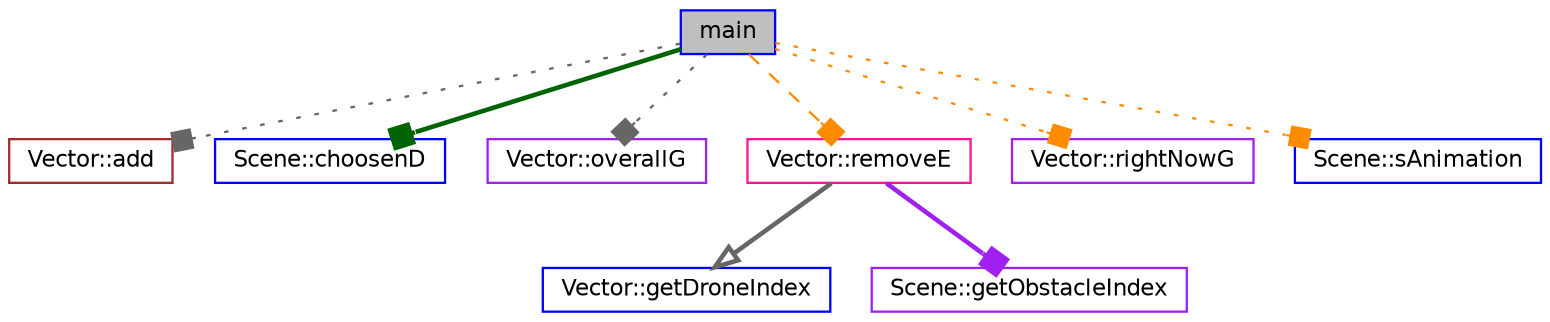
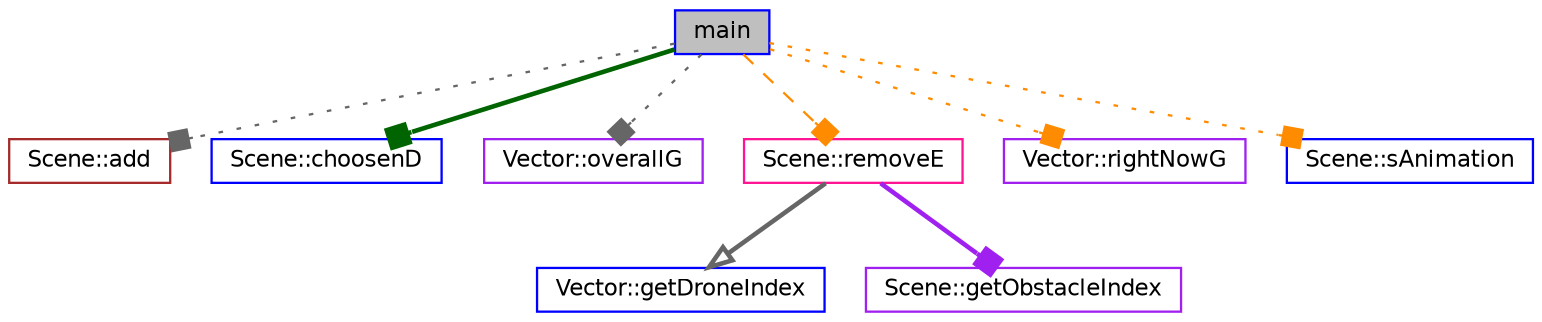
  digraph {
    rankdir=TB
    node [color=blue fillcolor=white fontname=Helvetica fontsize=10 shape=record style=filled]
    edge [arrowhead=box color=gray40 fontname=Helvetica fontsize=10 labelfontname=Helvetica labelfontsize=10 style=dotted]
    n1 [fillcolor=grey75 fontcolor=black height=0.2 label=main width=0.4]
-   n2 [color=brown height=0.2 label="Vector::add" width=0.4]
+   n2 [color=brown height=0.2 label="Scene::add" width=0.4]
    n3 [height=0.2 label="Scene::choosenD" width=0.4]
    n4 [color=purple height=0.2 label="Vector::overallG" width=0.4]
-   n5 [color=deeppink height=0.2 label="Vector::removeE" width=0.4]
+   n5 [color=deeppink height=0.2 label="Scene::removeE" width=0.4]
    n6 [color=purple height=0.2 label="Vector::rightNowG" width=0.4]
    n7 [height=0.2 label="Scene::sAnimation" width=0.4]
    n8 [height=0.2 label="Vector::getDroneIndex" width=0.4]
    n9 [color=purple height=0.2 label="Scene::getObstacleIndex" width=0.4]
    n1 -> n2
    n1 -> n3 [color=darkgreen style=bold]
    n1 -> n4
    n1 -> n5 [color=darkorange style=dashed]
    n1 -> n6 [color=darkorange]
    n1 -> n7 [color=darkorange]
    n5 -> n8 [arrowhead=onormal style=bold]
    n5 -> n9 [color=purple style=bold]
  }
